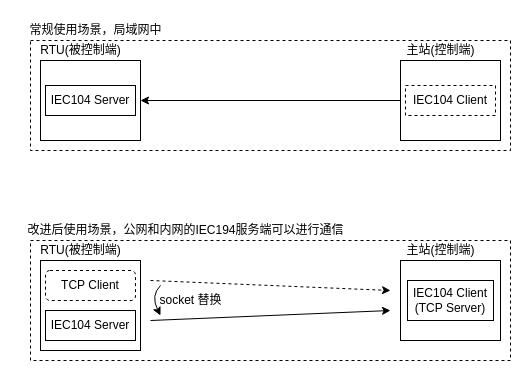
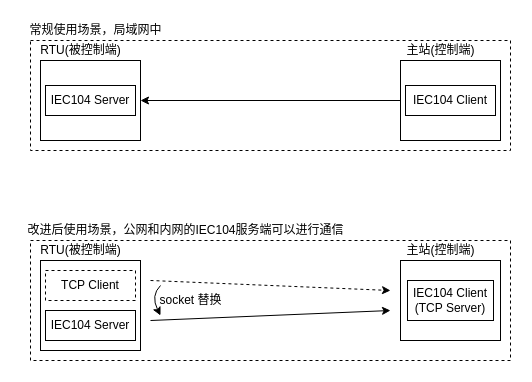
  <mxCell id="0" />
  <mxCell id="1" parent="0" />
  <mxCell id="2" value="" style="rounded=0;whiteSpace=wrap;html=1;" vertex="1" parent="1"><mxGeometry x="40" y="60" width="100" height="80" as="geometry" /></mxCell>
  <mxCell id="3" value="RTU(被控制端)" style="text;html=1;align=center;verticalAlign=middle;resizable=0;points=[];autosize=1;" vertex="1" parent="1"><mxGeometry x="30" y="40" width="100" height="20" as="geometry" /></mxCell>
  <mxCell id="4" style="edgeStyle=orthogonalEdgeStyle;rounded=0;orthogonalLoop=1;jettySize=auto;html=1;entryX=1;entryY=0.5;entryDx=0;entryDy=0;" edge="1" parent="1" source="5" target="2"><mxGeometry relative="1" as="geometry" /></mxCell>
  <mxCell id="5" value="" style="rounded=0;whiteSpace=wrap;html=1;" vertex="1" parent="1"><mxGeometry x="400" y="60" width="100" height="80" as="geometry" /></mxCell>
  <mxCell id="6" value="主站(控制端)" style="text;html=1;align=center;verticalAlign=middle;resizable=0;points=[];autosize=1;" vertex="1" parent="1"><mxGeometry x="400" y="40" width="80" height="20" as="geometry" /></mxCell>
  <mxCell id="7" value="" style="rounded=0;whiteSpace=wrap;html=1;" vertex="1" parent="1"><mxGeometry x="40" y="260" width="100" height="90" as="geometry" /></mxCell>
  <mxCell id="8" value="RTU(被控制端)" style="text;html=1;align=center;verticalAlign=middle;resizable=0;points=[];autosize=1;" vertex="1" parent="1"><mxGeometry x="30" y="240" width="100" height="20" as="geometry" /></mxCell>
  <mxCell id="9" value="" style="rounded=0;whiteSpace=wrap;html=1;" vertex="1" parent="1"><mxGeometry x="400" y="260" width="100" height="80" as="geometry" /></mxCell>
  <mxCell id="10" value="主站(控制端)" style="text;html=1;align=center;verticalAlign=middle;resizable=0;points=[];autosize=1;" vertex="1" parent="1"><mxGeometry x="400" y="240" width="80" height="20" as="geometry" /></mxCell>
  <mxCell id="11" value="&lt;span style=&quot;white-space: normal&quot;&gt;IEC104 Server&lt;/span&gt;" style="rounded=0;whiteSpace=wrap;html=1;" vertex="1" parent="1"><mxGeometry x="45" y="85" width="90" height="30" as="geometry" /></mxCell>
- <mxCell id="12" value="&lt;span style=&quot;white-space: normal&quot;&gt;IEC104 Client&lt;/span&gt;" style="rounded=0;whiteSpace=wrap;html=1;dashed=1;" vertex="1" parent="1"><mxGeometry x="405" y="85" width="90" height="30" as="geometry" /></mxCell>
+ <mxCell id="12" value="&lt;span style=&quot;white-space: normal&quot;&gt;IEC104 Client&lt;/span&gt;" style="rounded=0;whiteSpace=wrap;html=1;" vertex="1" parent="1"><mxGeometry x="405" y="85" width="90" height="30" as="geometry" /></mxCell>
  <mxCell id="13" value="&lt;span style=&quot;white-space: normal&quot;&gt;IEC104 Server&lt;/span&gt;" style="rounded=0;whiteSpace=wrap;html=1;" vertex="1" parent="1"><mxGeometry x="45" y="310" width="90" height="30" as="geometry" /></mxCell>
  <mxCell id="14" value="&lt;span style=&quot;white-space: normal&quot;&gt;IEC104 Client&lt;/span&gt;&lt;br style=&quot;white-space: normal&quot;&gt;&lt;span style=&quot;white-space: normal&quot;&gt;(TCP Server)&lt;/span&gt;" style="rounded=0;whiteSpace=wrap;html=1;" vertex="1" parent="1"><mxGeometry x="407" y="280" width="86" height="40" as="geometry" /></mxCell>
- <mxCell id="15" value="&lt;span style=&quot;white-space: normal&quot;&gt;TCP Client&lt;/span&gt;" style="whiteSpace=wrap;html=1;dashed=1;rounded=1;" vertex="1" parent="1"><mxGeometry x="45" y="270" width="90" height="30" as="geometry" /></mxCell>
+ <mxCell id="15" value="&lt;span style=&quot;white-space: normal&quot;&gt;TCP Client&lt;/span&gt;" style="rounded=0;whiteSpace=wrap;html=1;dashed=1;" vertex="1" parent="1"><mxGeometry x="45" y="270" width="90" height="30" as="geometry" /></mxCell>
  <mxCell id="16" value="" style="endArrow=classic;html=1;dashed=1;" edge="1" parent="1"><mxGeometry width="50" height="50" relative="1" as="geometry"><mxPoint x="150" y="280" as="sourcePoint" /><mxPoint x="390" y="290" as="targetPoint" /></mxGeometry></mxCell>
  <mxCell id="17" value="" style="endArrow=classic;html=1;" edge="1" parent="1"><mxGeometry width="50" height="50" relative="1" as="geometry"><mxPoint x="150" y="320" as="sourcePoint" /><mxPoint x="390" y="310" as="targetPoint" /></mxGeometry></mxCell>
  <mxCell id="18" value="" style="curved=1;endArrow=classic;html=1;" edge="1" parent="1"><mxGeometry width="50" height="50" relative="1" as="geometry"><mxPoint x="160" y="285" as="sourcePoint" /><mxPoint x="160" y="315" as="targetPoint" /><Array as="points"><mxPoint x="150" y="295" /></Array></mxGeometry></mxCell>
  <mxCell id="19" value="socket 替换" style="text;html=1;align=center;verticalAlign=middle;resizable=0;points=[];autosize=1;" vertex="1" parent="1"><mxGeometry x="150" y="290" width="80" height="20" as="geometry" /></mxCell>
  <mxCell id="20" value="常规使用场景，局域网中" style="text;html=1;align=center;verticalAlign=middle;resizable=0;points=[];autosize=1;" vertex="1" parent="1"><mxGeometry x="20" y="20" width="150" height="20" as="geometry" /></mxCell>
- <mxCell id="21" value="改进后使用场景，公网和内网的IEC194服务端可以进行通信" style="text;html=1;align=center;verticalAlign=middle;resizable=0;points=[];autosize=1;" vertex="1" parent="1"><mxGeometry x="20" y="220" width="330" height="20" as="geometry" /></mxCell>
+ <mxCell id="21" value="改进后使用场景，公网和内网的IEC104服务端可以进行通信" style="text;html=1;align=center;verticalAlign=middle;resizable=0;points=[];autosize=1;" vertex="1" parent="1"><mxGeometry x="20" y="220" width="330" height="20" as="geometry" /></mxCell>
  <mxCell id="22" value="" style="rounded=0;whiteSpace=wrap;html=1;dashed=1;fillColor=none;" vertex="1" parent="1"><mxGeometry x="30" y="40" width="480" height="110" as="geometry" /></mxCell>
  <mxCell id="23" value="" style="rounded=0;whiteSpace=wrap;html=1;dashed=1;fillColor=none;" vertex="1" parent="1"><mxGeometry x="30" y="240" width="480" height="120" as="geometry" /></mxCell>
